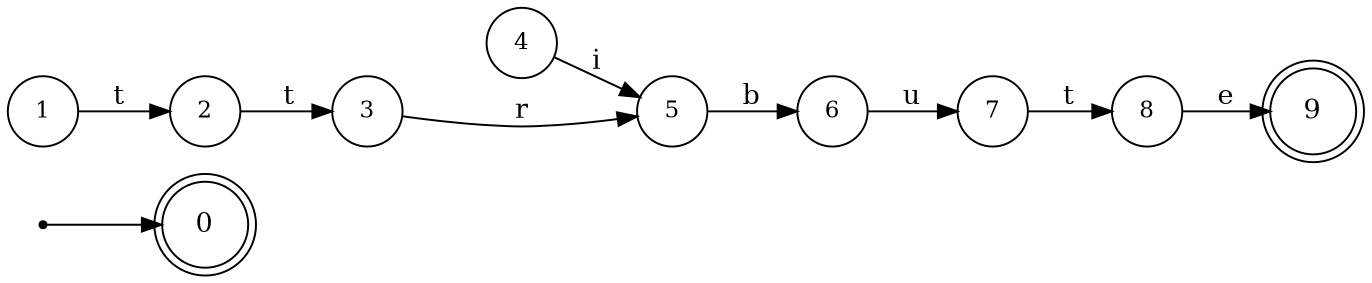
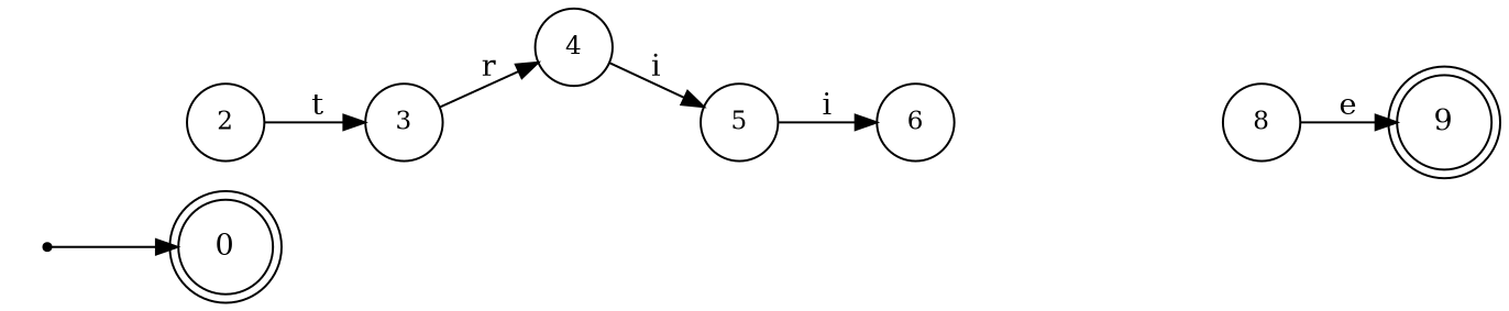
  digraph {
    rankdir=LR
    node [fontsize=12 shape=circle]
    n1 [fontsize=14 label=0 shape=doublecircle]
-   n2 [label=1]
    n3 [label=2]
    n4 [label=3]
    n5 [label=4]
    n6 [label=5]
    n7 [label=6]
-   n8 [label=7]
    n9 [label=8]
    n10 [fontsize=14 label=9 shape=doublecircle]
    n11 [fontsize=14 label=9 shape=point]
-   n2 -> n3 [label=t]
    n3 -> n4 [label=t]
-   n4 -> n6 [label=r]
+   n4 -> n5 [label=r]
    n5 -> n6 [label=i]
-   n6 -> n7 [label=b]
-   n7 -> n8 [label=u]
-   n8 -> n9 [label=t]
+   n6 -> n7 [label=i]
    n9 -> n10 [label=e]
    n11 -> n1
  }
